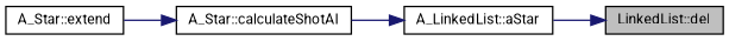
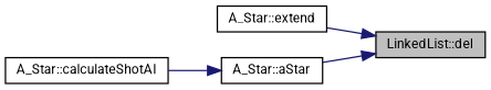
  digraph {
    fontname=Roboto
    rankdir=RL
    node [color=black fillcolor=white fontname=Roboto fontsize=10 shape=record style=filled]
    edge [color=midnightblue dir=back fontname=Roboto fontsize=10 labelfontname=Helvetica labelfontsize=10 style=solid]
    n1 [fillcolor=grey75 fontcolor=black height=0.2 label="LinkedList::del" width=0.4]
    n2 [height=0.2 label="A_Star::extend" width=0.4]
-   n3 [height=0.2 label="A_LinkedList::aStar" width=0.4]
+   n3 [height=0.2 label="A_Star::aStar" width=0.4]
    n4 [height=0.2 label="A_Star::calculateShotAI" width=0.4]
-   n4 -> n2
+   n1 -> n2
    n1 -> n3
    n3 -> n4
  }
